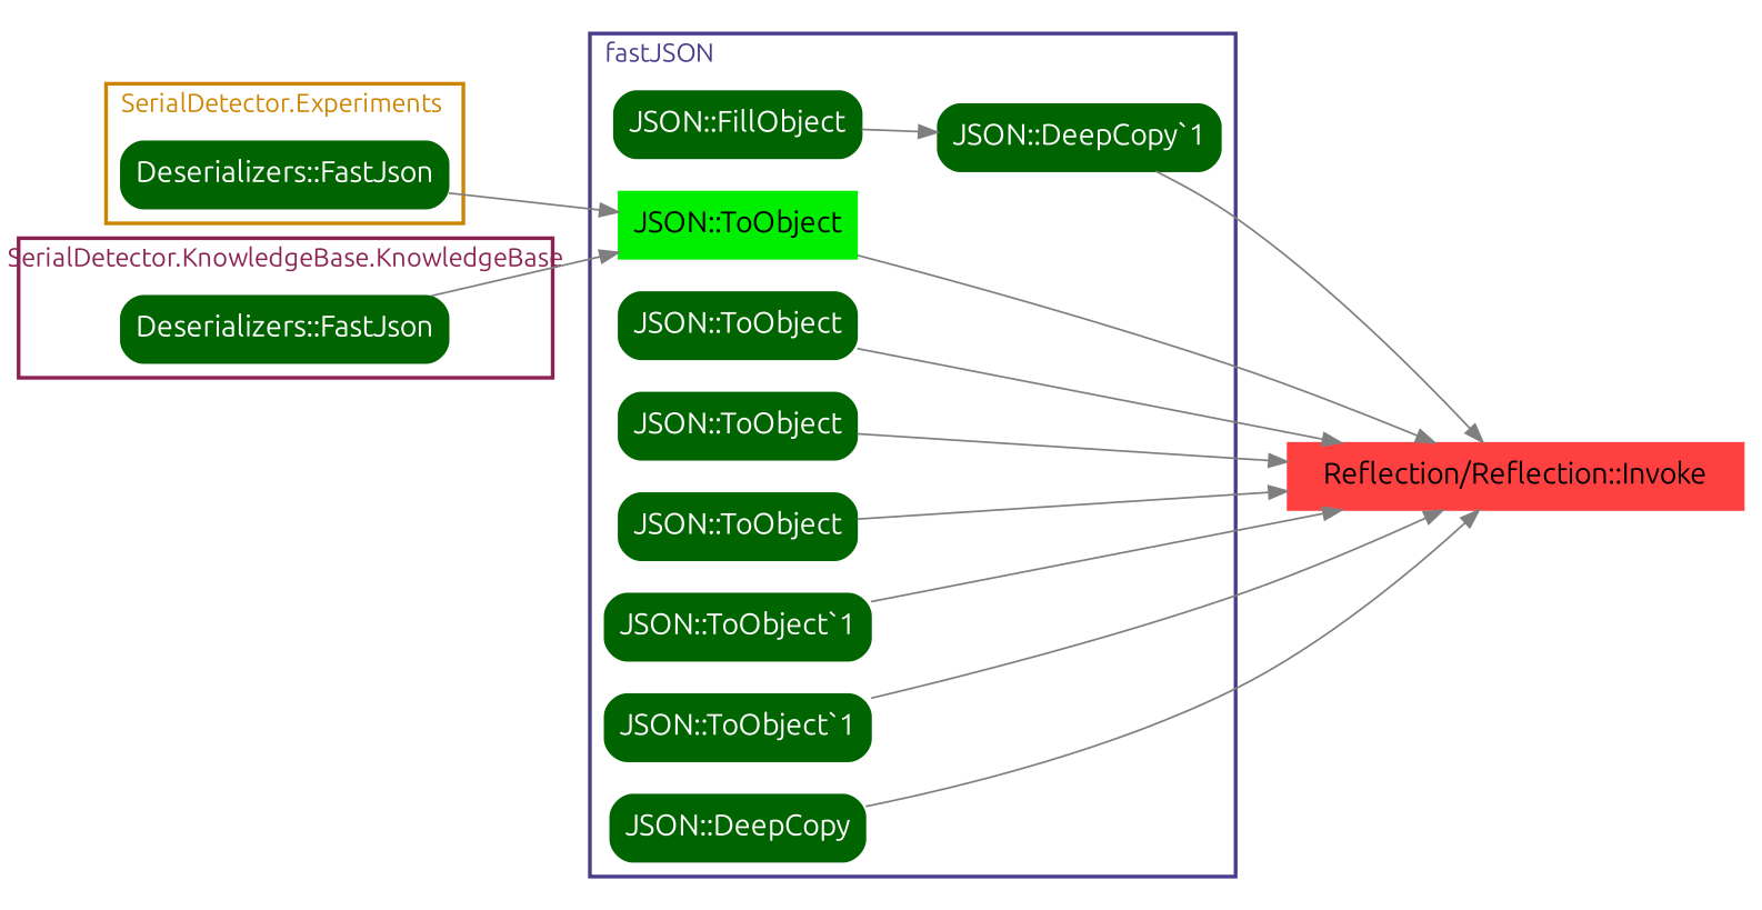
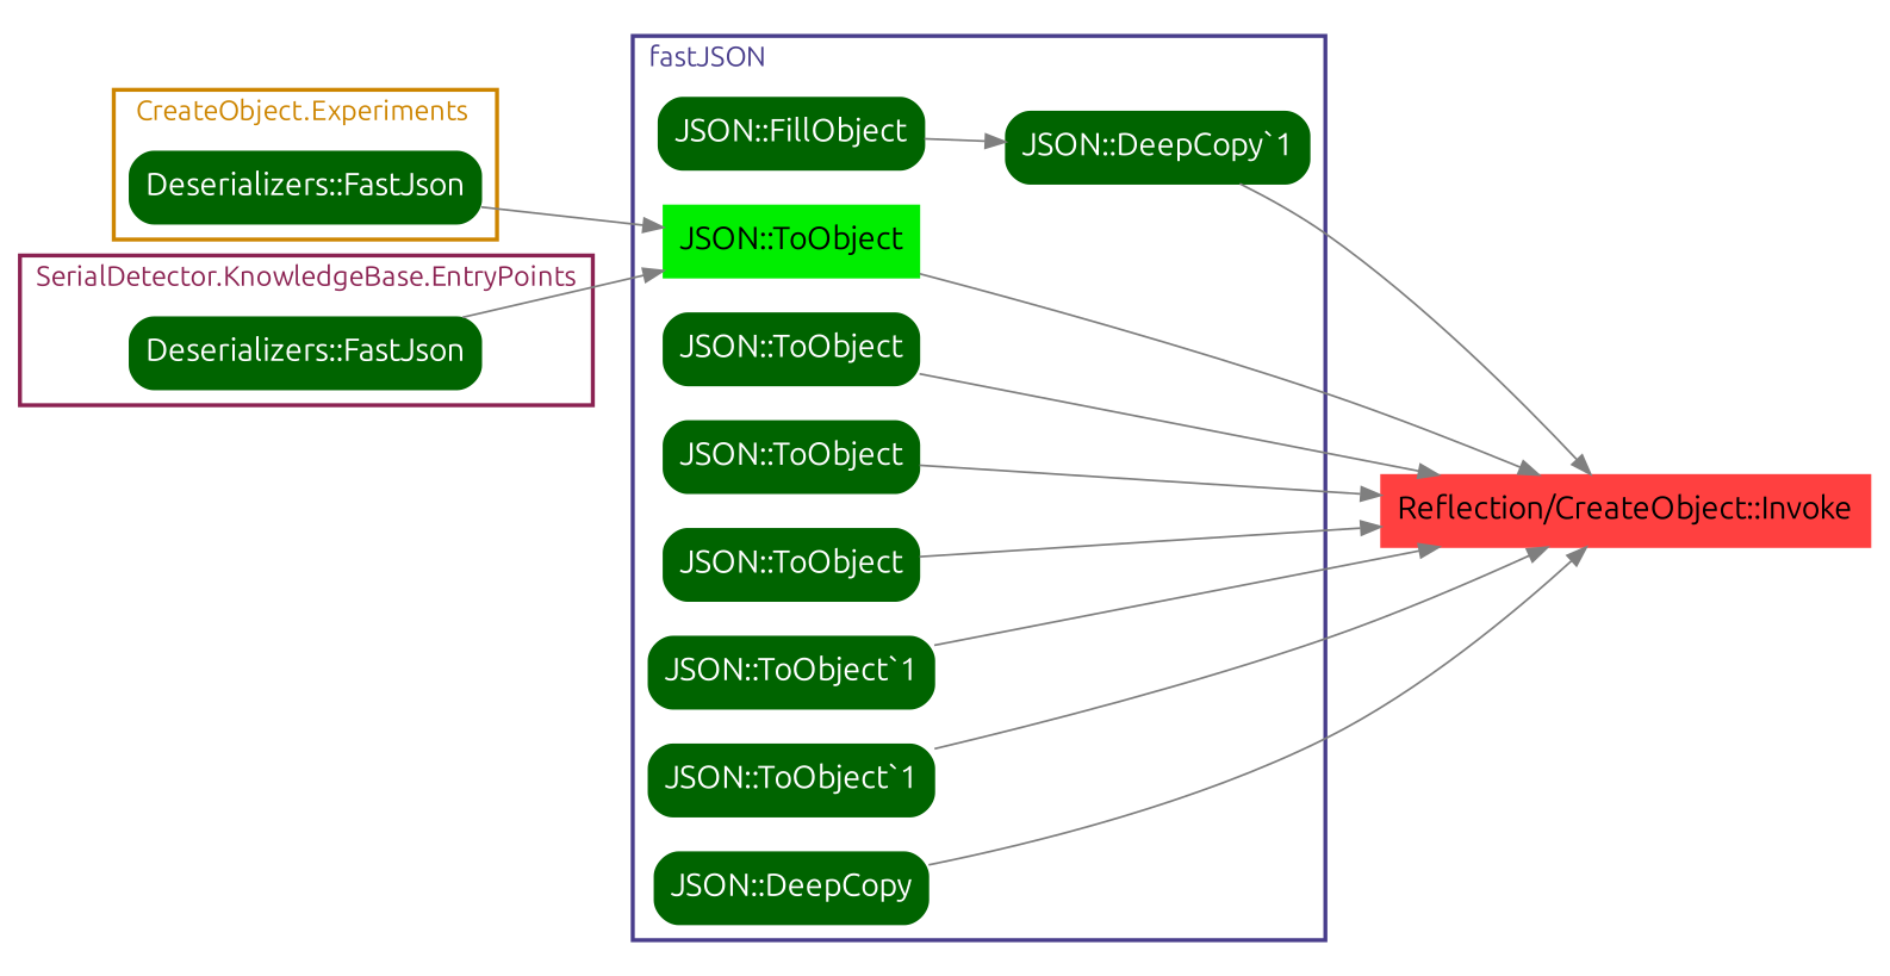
  digraph {
    fontname=Ubuntu
    rankdir=LR
    node [color=darkgreen fillcolor=darkgreen fontcolor=white fontname=Ubuntu fontsize=16 shape=box style="filled, rounded"]
    edge [color=gray50 fontname=Ubuntu]
    n1 [label="JSON::FillObject"]
    n2 [color=green2 fillcolor=green2 label="JSON::ToObject" style=filled fontcolor=""]
    n3 [label="JSON::ToObject"]
    n4 [label="JSON::ToObject"]
    n5 [label="JSON::ToObject"]
    n6 [label="JSON::ToObject`1"]
    n7 [label="JSON::ToObject`1"]
    n8 [label="JSON::DeepCopy`1"]
    n9 [label="JSON::DeepCopy"]
    n10 [label="Deserializers::FastJson"]
    n11 [label="Deserializers::FastJson"]
-   n12 [color=brown1 fillcolor=brown1 label="Reflection/Reflection::Invoke" style=filled fontcolor=""]
+   n12 [color=brown1 fillcolor=brown1 label="Reflection/CreateObject::Invoke" style=filled fontcolor=""]
    subgraph cluster_1 {
      color=darkslateblue
      fontcolor=darkslateblue
      label=fastJSON
      labeljust=l
      penwidth=2
      n1
      n2
      n3
      n4
      n5
      n6
      n7
      n8
      n9
    }
    subgraph cluster_2 {
      color=orange3
      fontcolor=orange3
-     label="SerialDetector.Experiments"
+     label="CreateObject.Experiments"
      labeljust=l
      penwidth=2
      n10
    }
    subgraph cluster_3 {
      color=violetred4
      fontcolor=violetred4
-     label="SerialDetector.KnowledgeBase.KnowledgeBase"
+     label="SerialDetector.KnowledgeBase.EntryPoints"
      labeljust=l
      penwidth=2
      n11
    }
    n1 -> n8
    n2 -> n12
    n3 -> n12
    n4 -> n12
    n5 -> n12
    n6 -> n12
    n7 -> n12
    n8 -> n12
    n9 -> n12
    n10 -> n2
    n11 -> n2
  }
